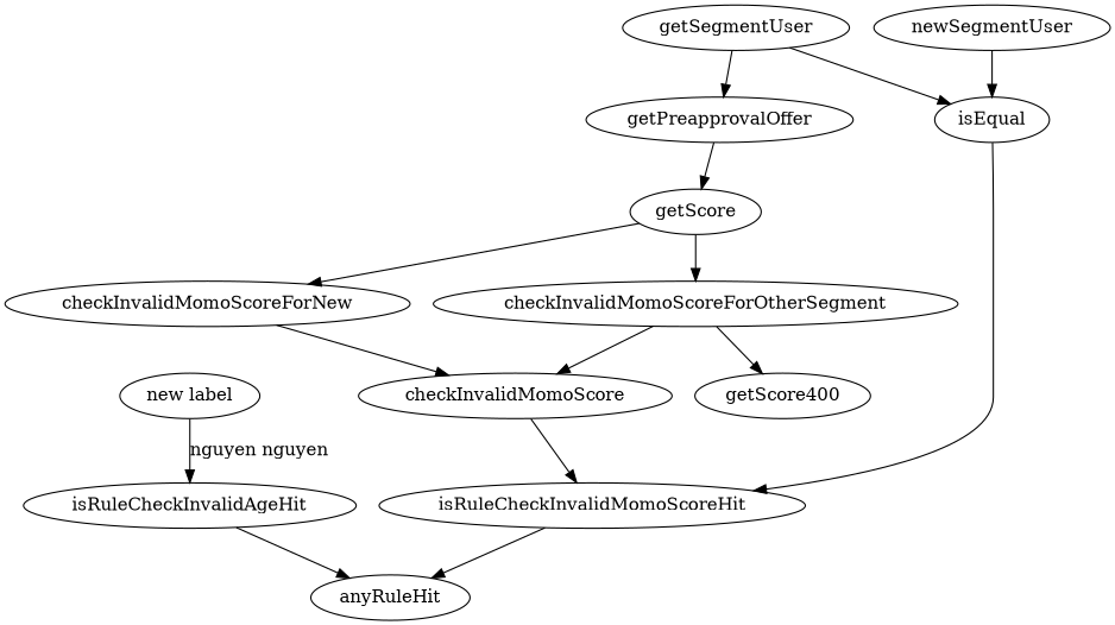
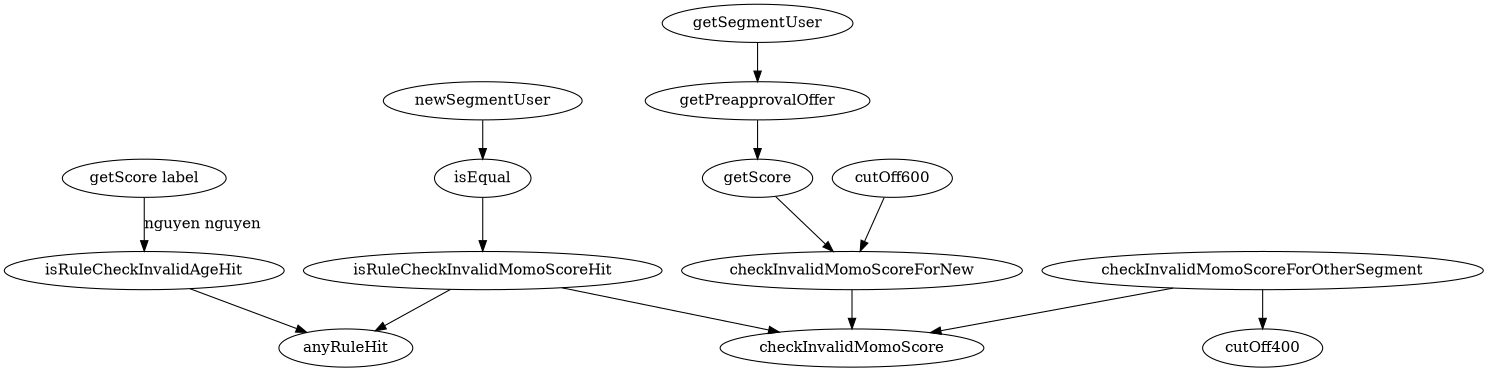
  digraph {
    node [nodeType=ValueNode]
-   n1 [label="new label" nodeType=CheckInvalidAge type=root]
+   n1 [label="getScore label" nodeType=CheckInvalidAge type=root]
    isRuleCheckInvalidAgeHit [nodeType=IsRuleHit]
    anyRuleHit [nodeType=OrNode type=root]
    getPreapprovalOffer [nodeType=GetPreApprovedOfferPackage]
    getScore [nodeType=GetUserCreditScoreFromOffer]
    getSegmentUser [nodeType=GetSegmentUserFromOffer]
    isEqual [nodeType=EqualsNode]
    checkInvalidMomoScoreForNew [nodeType=CheckInvalidMomoScore]
    checkInvalidMomoScoreForOtherSegment [nodeType=CheckInvalidMomoScore]
    isRuleCheckInvalidMomoScoreHit [nodeType=IsRuleHit]
    checkInvalidMomoScore [nodeType=PredicateSwitchNode]
-   cutOff400 [dataType=integer value=400 label=getScore400]
+   cutOff400 [dataType=integer value=400]
    newSegmentUser [dataType=string value=NEW]
+   cutOff600 [dataType=integer value=600]
    n1 -> isRuleCheckInvalidAgeHit [label="nguyen nguyen"]
    isRuleCheckInvalidAgeHit -> anyRuleHit
    getPreapprovalOffer -> getScore
    getScore -> checkInvalidMomoScoreForNew
-   getScore -> checkInvalidMomoScoreForOtherSegment
    getSegmentUser -> getPreapprovalOffer
-   getSegmentUser -> isEqual
    isEqual -> isRuleCheckInvalidMomoScoreHit
    checkInvalidMomoScoreForNew -> checkInvalidMomoScore
    checkInvalidMomoScoreForOtherSegment -> checkInvalidMomoScore
    checkInvalidMomoScoreForOtherSegment -> cutOff400
    isRuleCheckInvalidMomoScoreHit -> anyRuleHit
-   checkInvalidMomoScore -> isRuleCheckInvalidMomoScoreHit
+   isRuleCheckInvalidMomoScoreHit -> checkInvalidMomoScore
    newSegmentUser -> isEqual
+   cutOff600 -> checkInvalidMomoScoreForNew
  }
